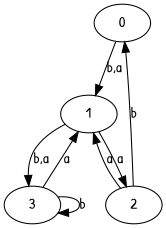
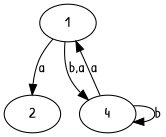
  digraph {
    d2tdocpreamble="\usetikzlibrary{automata}"
    d2tfigpreamble="\tikzstyle{every state}= [ draw=blue!50,very thick,fill=blue!20]  \tikzstyle{auto}= [fill=white]"
    fontname="Patrick Hand"
    ranksep=0.5
    node [fontname="Patrick Hand" style=state]
    edge [fontname="Patrick Hand" lblstyle=auto topath="bend right"]
-   n1 [label=0 style="state, initial"]
    n2 [label=1]
    n3 [label=2 style="state, accepting"]
-   n4 [label=3]
-   n1 -> n2 [label="b,a"]
+   n4 [label=4]
    n2 -> n3 [label=a]
    n2 -> n4 [label="b,a"]
-   n3 -> n1 [label=b]
-   n3 -> n2 [label=a]
    n4 -> n2 [label=a]
    n4 -> n4 [label=b topath="loop above"]
  }
